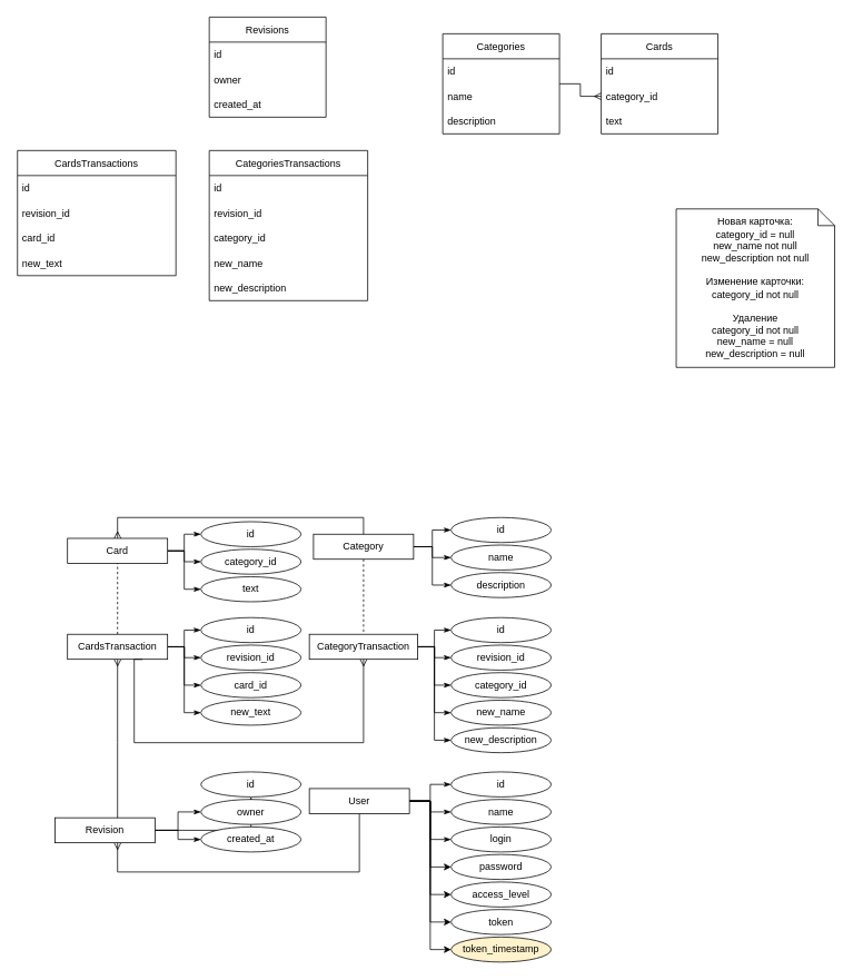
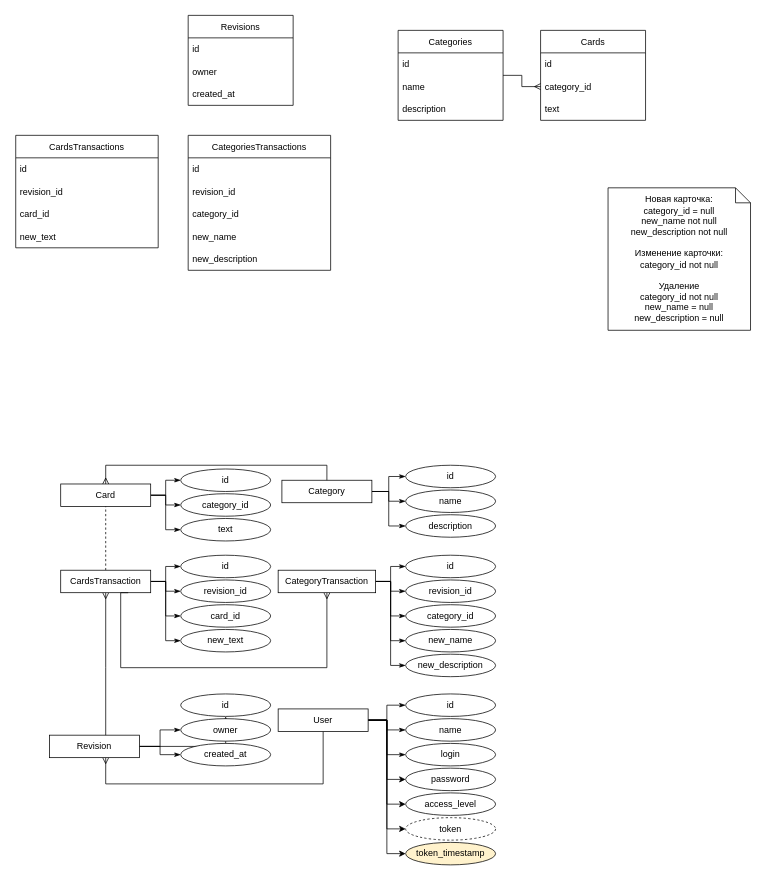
  <mxCell id="0" />
  <mxCell id="1" parent="0" />
  <mxCell id="2" style="edgeStyle=orthogonalEdgeStyle;rounded=0;orthogonalLoop=1;jettySize=auto;html=1;endArrow=ERmany;endFill=0;" parent="1" source="3" target="9" edge="1"><mxGeometry relative="1" as="geometry" /></mxCell>
  <mxCell id="3" value="Categories" style="swimlane;fontStyle=0;childLayout=stackLayout;horizontal=1;startSize=30;horizontalStack=0;resizeParent=1;resizeParentMax=0;resizeLast=0;collapsible=1;marginBottom=0;" parent="1" vertex="1"><mxGeometry x="530" y="40" width="140" height="120" as="geometry" /></mxCell>
  <mxCell id="4" value="id" style="text;strokeColor=none;fillColor=none;align=left;verticalAlign=middle;spacingLeft=4;spacingRight=4;overflow=hidden;points=[[0,0.5],[1,0.5]];portConstraint=eastwest;rotatable=0;" parent="3" vertex="1"><mxGeometry y="30" width="140" height="30" as="geometry" /></mxCell>
  <mxCell id="5" value="name" style="text;strokeColor=none;fillColor=none;align=left;verticalAlign=middle;spacingLeft=4;spacingRight=4;overflow=hidden;points=[[0,0.5],[1,0.5]];portConstraint=eastwest;rotatable=0;" parent="3" vertex="1"><mxGeometry y="60" width="140" height="30" as="geometry" /></mxCell>
  <mxCell id="6" value="description" style="text;strokeColor=none;fillColor=none;align=left;verticalAlign=middle;spacingLeft=4;spacingRight=4;overflow=hidden;points=[[0,0.5],[1,0.5]];portConstraint=eastwest;rotatable=0;" parent="3" vertex="1"><mxGeometry y="90" width="140" height="30" as="geometry" /></mxCell>
  <mxCell id="7" value="Cards" style="swimlane;fontStyle=0;childLayout=stackLayout;horizontal=1;startSize=30;horizontalStack=0;resizeParent=1;resizeParentMax=0;resizeLast=0;collapsible=1;marginBottom=0;" parent="1" vertex="1"><mxGeometry x="720" y="40" width="140" height="120" as="geometry" /></mxCell>
  <mxCell id="8" value="id" style="text;strokeColor=none;fillColor=none;align=left;verticalAlign=middle;spacingLeft=4;spacingRight=4;overflow=hidden;points=[[0,0.5],[1,0.5]];portConstraint=eastwest;rotatable=0;" parent="7" vertex="1"><mxGeometry y="30" width="140" height="30" as="geometry" /></mxCell>
  <mxCell id="9" value="category_id" style="text;strokeColor=none;fillColor=none;align=left;verticalAlign=middle;spacingLeft=4;spacingRight=4;overflow=hidden;points=[[0,0.5],[1,0.5]];portConstraint=eastwest;rotatable=0;" parent="7" vertex="1"><mxGeometry y="60" width="140" height="30" as="geometry" /></mxCell>
  <mxCell id="10" value="text" style="text;strokeColor=none;fillColor=none;align=left;verticalAlign=middle;spacingLeft=4;spacingRight=4;overflow=hidden;points=[[0,0.5],[1,0.5]];portConstraint=eastwest;rotatable=0;" parent="7" vertex="1"><mxGeometry y="90" width="140" height="30" as="geometry" /></mxCell>
  <mxCell id="11" value="Revisions" style="swimlane;fontStyle=0;childLayout=stackLayout;horizontal=1;startSize=30;horizontalStack=0;resizeParent=1;resizeParentMax=0;resizeLast=0;collapsible=1;marginBottom=0;" parent="1" vertex="1"><mxGeometry x="250" y="20" width="140" height="120" as="geometry" /></mxCell>
  <mxCell id="12" value="id" style="text;strokeColor=none;fillColor=none;align=left;verticalAlign=middle;spacingLeft=4;spacingRight=4;overflow=hidden;points=[[0,0.5],[1,0.5]];portConstraint=eastwest;rotatable=0;" parent="11" vertex="1"><mxGeometry y="30" width="140" height="30" as="geometry" /></mxCell>
  <mxCell id="13" value="owner" style="text;strokeColor=none;fillColor=none;align=left;verticalAlign=middle;spacingLeft=4;spacingRight=4;overflow=hidden;points=[[0,0.5],[1,0.5]];portConstraint=eastwest;rotatable=0;" parent="11" vertex="1"><mxGeometry y="60" width="140" height="30" as="geometry" /></mxCell>
  <mxCell id="14" value="created_at" style="text;strokeColor=none;fillColor=none;align=left;verticalAlign=middle;spacingLeft=4;spacingRight=4;overflow=hidden;points=[[0,0.5],[1,0.5]];portConstraint=eastwest;rotatable=0;" parent="11" vertex="1"><mxGeometry y="90" width="140" height="30" as="geometry" /></mxCell>
  <mxCell id="15" value="CategoriesTransactions" style="swimlane;fontStyle=0;childLayout=stackLayout;horizontal=1;startSize=30;horizontalStack=0;resizeParent=1;resizeParentMax=0;resizeLast=0;collapsible=1;marginBottom=0;" parent="1" vertex="1"><mxGeometry x="250" y="180" width="190" height="180" as="geometry" /></mxCell>
  <mxCell id="16" value="id" style="text;strokeColor=none;fillColor=none;align=left;verticalAlign=middle;spacingLeft=4;spacingRight=4;overflow=hidden;points=[[0,0.5],[1,0.5]];portConstraint=eastwest;rotatable=0;" parent="15" vertex="1"><mxGeometry y="30" width="190" height="30" as="geometry" /></mxCell>
  <mxCell id="17" value="revision_id" style="text;strokeColor=none;fillColor=none;align=left;verticalAlign=middle;spacingLeft=4;spacingRight=4;overflow=hidden;points=[[0,0.5],[1,0.5]];portConstraint=eastwest;rotatable=0;" parent="15" vertex="1"><mxGeometry y="60" width="190" height="30" as="geometry" /></mxCell>
  <mxCell id="18" value="category_id" style="text;strokeColor=none;fillColor=none;align=left;verticalAlign=middle;spacingLeft=4;spacingRight=4;overflow=hidden;points=[[0,0.5],[1,0.5]];portConstraint=eastwest;rotatable=0;" parent="15" vertex="1"><mxGeometry y="90" width="190" height="30" as="geometry" /></mxCell>
  <mxCell id="19" value="new_name" style="text;strokeColor=none;fillColor=none;align=left;verticalAlign=middle;spacingLeft=4;spacingRight=4;overflow=hidden;points=[[0,0.5],[1,0.5]];portConstraint=eastwest;rotatable=0;" parent="15" vertex="1"><mxGeometry y="120" width="190" height="30" as="geometry" /></mxCell>
  <mxCell id="20" value="new_description" style="text;strokeColor=none;fillColor=none;align=left;verticalAlign=middle;spacingLeft=4;spacingRight=4;overflow=hidden;points=[[0,0.5],[1,0.5]];portConstraint=eastwest;rotatable=0;" parent="15" vertex="1"><mxGeometry y="150" width="190" height="30" as="geometry" /></mxCell>
  <mxCell id="21" value="Новая карточка:&lt;br&gt;&lt;span style=&quot;text-align: left&quot;&gt;category_id = null&lt;br&gt;&lt;/span&gt;&lt;span style=&quot;text-align: left&quot;&gt;new_name not null&lt;br&gt;&lt;/span&gt;&lt;span style=&quot;text-align: left&quot;&gt;new_description not null&lt;br&gt;&lt;/span&gt;&lt;span style=&quot;text-align: left&quot;&gt;&lt;br&gt;Изменение карточки:&lt;br&gt;&lt;/span&gt;&lt;span style=&quot;text-align: left&quot;&gt;category_id&amp;nbsp;not null&lt;br&gt;&lt;/span&gt;&lt;span style=&quot;text-align: left&quot;&gt;&lt;br&gt;Удаление&lt;br&gt;&lt;/span&gt;&lt;span style=&quot;text-align: left&quot;&gt;category_id not null&lt;/span&gt;&lt;span style=&quot;text-align: left&quot;&gt;&lt;br&gt;&lt;/span&gt;&lt;span style=&quot;text-align: left&quot;&gt;new_name = null&lt;/span&gt;&lt;span style=&quot;text-align: left&quot;&gt;&lt;br&gt;&lt;/span&gt;&lt;span style=&quot;text-align: left&quot;&gt;new_description = null&lt;/span&gt;&lt;span style=&quot;text-align: left&quot;&gt;&lt;br&gt;&lt;/span&gt;" style="shape=note;size=20;whiteSpace=wrap;html=1;" parent="1" vertex="1"><mxGeometry x="810" y="250" width="190" height="190" as="geometry" /></mxCell>
  <mxCell id="22" value="CardsTransactions" style="swimlane;fontStyle=0;childLayout=stackLayout;horizontal=1;startSize=30;horizontalStack=0;resizeParent=1;resizeParentMax=0;resizeLast=0;collapsible=1;marginBottom=0;" parent="1" vertex="1"><mxGeometry x="20" y="180" width="190" height="150" as="geometry" /></mxCell>
  <mxCell id="23" value="id" style="text;strokeColor=none;fillColor=none;align=left;verticalAlign=middle;spacingLeft=4;spacingRight=4;overflow=hidden;points=[[0,0.5],[1,0.5]];portConstraint=eastwest;rotatable=0;" parent="22" vertex="1"><mxGeometry y="30" width="190" height="30" as="geometry" /></mxCell>
  <mxCell id="24" value="revision_id" style="text;strokeColor=none;fillColor=none;align=left;verticalAlign=middle;spacingLeft=4;spacingRight=4;overflow=hidden;points=[[0,0.5],[1,0.5]];portConstraint=eastwest;rotatable=0;" parent="22" vertex="1"><mxGeometry y="60" width="190" height="30" as="geometry" /></mxCell>
  <mxCell id="25" value="card_id" style="text;strokeColor=none;fillColor=none;align=left;verticalAlign=middle;spacingLeft=4;spacingRight=4;overflow=hidden;points=[[0,0.5],[1,0.5]];portConstraint=eastwest;rotatable=0;" parent="22" vertex="1"><mxGeometry y="90" width="190" height="30" as="geometry" /></mxCell>
  <mxCell id="26" value="new_text" style="text;strokeColor=none;fillColor=none;align=left;verticalAlign=middle;spacingLeft=4;spacingRight=4;overflow=hidden;points=[[0,0.5],[1,0.5]];portConstraint=eastwest;rotatable=0;" parent="22" vertex="1"><mxGeometry y="120" width="190" height="30" as="geometry" /></mxCell>
  <mxCell id="27" style="edgeStyle=orthogonalEdgeStyle;rounded=0;orthogonalLoop=1;jettySize=auto;html=1;endArrow=classicThin;endFill=1;" parent="1" source="31" target="32" edge="1"><mxGeometry relative="1" as="geometry" /></mxCell>
  <mxCell id="28" style="edgeStyle=orthogonalEdgeStyle;rounded=0;orthogonalLoop=1;jettySize=auto;html=1;endArrow=classicThin;endFill=1;" parent="1" source="31" target="33" edge="1"><mxGeometry relative="1" as="geometry" /></mxCell>
  <mxCell id="29" style="edgeStyle=orthogonalEdgeStyle;rounded=0;orthogonalLoop=1;jettySize=auto;html=1;entryX=0;entryY=0.5;entryDx=0;entryDy=0;endArrow=classicThin;endFill=1;" parent="1" source="31" target="34" edge="1"><mxGeometry relative="1" as="geometry" /></mxCell>
  <mxCell id="30" style="edgeStyle=orthogonalEdgeStyle;rounded=0;orthogonalLoop=1;jettySize=auto;html=1;entryX=0.5;entryY=1;entryDx=0;entryDy=0;fontSize=11;endArrow=none;endFill=0;startArrow=ERmany;startFill=0;" edge="1" parent="1" source="31" target="81"><mxGeometry relative="1" as="geometry"><Array as="points"><mxPoint x="140" y="1045" /><mxPoint x="430" y="1045" /></Array></mxGeometry></mxCell>
  <mxCell id="31" value="Revision" style="rounded=0;whiteSpace=wrap;html=1;" parent="1" vertex="1"><mxGeometry x="65" y="980" width="120" height="30" as="geometry" /></mxCell>
  <mxCell id="32" value="id" style="ellipse;whiteSpace=wrap;html=1;" parent="1" vertex="1"><mxGeometry x="240" y="925" width="120" height="30" as="geometry" /></mxCell>
  <mxCell id="33" value="&lt;span style=&quot;text-align: left&quot;&gt;owner&lt;/span&gt;" style="ellipse;whiteSpace=wrap;html=1;" parent="1" vertex="1"><mxGeometry x="240" y="958" width="120" height="30" as="geometry" /></mxCell>
  <mxCell id="34" value="&lt;span style=&quot;text-align: left&quot;&gt;created_at&lt;/span&gt;" style="ellipse;whiteSpace=wrap;html=1;" parent="1" vertex="1"><mxGeometry x="240" y="991" width="120" height="30" as="geometry" /></mxCell>
  <mxCell id="35" style="edgeStyle=orthogonalEdgeStyle;rounded=0;orthogonalLoop=1;jettySize=auto;html=1;endArrow=classicThin;endFill=1;" parent="1" source="39" target="40" edge="1"><mxGeometry relative="1" as="geometry" /></mxCell>
  <mxCell id="36" style="edgeStyle=orthogonalEdgeStyle;rounded=0;orthogonalLoop=1;jettySize=auto;html=1;endArrow=classicThin;endFill=1;" parent="1" source="39" target="41" edge="1"><mxGeometry relative="1" as="geometry" /></mxCell>
  <mxCell id="37" style="edgeStyle=orthogonalEdgeStyle;rounded=0;orthogonalLoop=1;jettySize=auto;html=1;entryX=0;entryY=0.5;entryDx=0;entryDy=0;endArrow=classicThin;endFill=1;" parent="1" source="39" target="42" edge="1"><mxGeometry relative="1" as="geometry" /></mxCell>
- <mxCell id="38" style="edgeStyle=orthogonalEdgeStyle;rounded=0;orthogonalLoop=1;jettySize=auto;html=1;dashed=1;endArrow=none;endFill=0;" parent="1" source="39" target="68" edge="1"><mxGeometry relative="1" as="geometry" /></mxCell>
  <mxCell id="39" value="Category" style="rounded=0;whiteSpace=wrap;html=1;" parent="1" vertex="1"><mxGeometry x="375" y="640" width="120" height="30" as="geometry" /></mxCell>
  <mxCell id="40" value="id" style="ellipse;whiteSpace=wrap;html=1;" parent="1" vertex="1"><mxGeometry x="540" y="620" width="120" height="30" as="geometry" /></mxCell>
  <mxCell id="41" value="&lt;span style=&quot;text-align: left&quot;&gt;name&lt;/span&gt;" style="ellipse;whiteSpace=wrap;html=1;" parent="1" vertex="1"><mxGeometry x="540" y="653" width="120" height="30" as="geometry" /></mxCell>
  <mxCell id="42" value="&lt;span style=&quot;text-align: left&quot;&gt;description&lt;/span&gt;" style="ellipse;whiteSpace=wrap;html=1;" parent="1" vertex="1"><mxGeometry x="540" y="686" width="120" height="30" as="geometry" /></mxCell>
  <mxCell id="43" style="edgeStyle=orthogonalEdgeStyle;rounded=0;orthogonalLoop=1;jettySize=auto;html=1;endArrow=classicThin;endFill=1;" parent="1" source="47" target="48" edge="1"><mxGeometry relative="1" as="geometry" /></mxCell>
  <mxCell id="44" style="edgeStyle=orthogonalEdgeStyle;rounded=0;orthogonalLoop=1;jettySize=auto;html=1;endArrow=classicThin;endFill=1;" parent="1" source="47" target="49" edge="1"><mxGeometry relative="1" as="geometry" /></mxCell>
  <mxCell id="45" style="edgeStyle=orthogonalEdgeStyle;rounded=0;orthogonalLoop=1;jettySize=auto;html=1;entryX=0;entryY=0.5;entryDx=0;entryDy=0;endArrow=classicThin;endFill=1;" parent="1" source="47" target="50" edge="1"><mxGeometry relative="1" as="geometry" /></mxCell>
  <mxCell id="46" style="edgeStyle=orthogonalEdgeStyle;rounded=0;orthogonalLoop=1;jettySize=auto;html=1;entryX=0.5;entryY=0;entryDx=0;entryDy=0;startArrow=ERmany;startFill=0;endArrow=none;endFill=0;" parent="1" source="47" target="39" edge="1"><mxGeometry relative="1" as="geometry"><Array as="points"><mxPoint x="140" y="620" /><mxPoint x="435" y="620" /></Array></mxGeometry></mxCell>
  <mxCell id="47" value="Card" style="rounded=0;whiteSpace=wrap;html=1;" parent="1" vertex="1"><mxGeometry x="80" y="645" width="120" height="30" as="geometry" /></mxCell>
  <mxCell id="48" value="id" style="ellipse;whiteSpace=wrap;html=1;" parent="1" vertex="1"><mxGeometry x="240" y="625" width="120" height="30" as="geometry" /></mxCell>
  <mxCell id="49" value="&lt;span style=&quot;text-align: left&quot;&gt;category_id&lt;/span&gt;" style="ellipse;whiteSpace=wrap;html=1;" parent="1" vertex="1"><mxGeometry x="240" y="658" width="120" height="30" as="geometry" /></mxCell>
  <mxCell id="50" value="&lt;span style=&quot;text-align: left&quot;&gt;text&lt;/span&gt;" style="ellipse;whiteSpace=wrap;html=1;" parent="1" vertex="1"><mxGeometry x="240" y="691" width="120" height="30" as="geometry" /></mxCell>
  <mxCell id="51" style="edgeStyle=orthogonalEdgeStyle;rounded=0;orthogonalLoop=1;jettySize=auto;html=1;endArrow=classicThin;endFill=1;" parent="1" source="57" target="58" edge="1"><mxGeometry relative="1" as="geometry" /></mxCell>
  <mxCell id="52" style="edgeStyle=orthogonalEdgeStyle;rounded=0;orthogonalLoop=1;jettySize=auto;html=1;endArrow=classicThin;endFill=1;" parent="1" source="57" target="59" edge="1"><mxGeometry relative="1" as="geometry" /></mxCell>
  <mxCell id="53" style="edgeStyle=orthogonalEdgeStyle;rounded=0;orthogonalLoop=1;jettySize=auto;html=1;entryX=0;entryY=0.5;entryDx=0;entryDy=0;endArrow=classicThin;endFill=1;" parent="1" source="57" target="60" edge="1"><mxGeometry relative="1" as="geometry" /></mxCell>
  <mxCell id="54" style="edgeStyle=orthogonalEdgeStyle;rounded=0;orthogonalLoop=1;jettySize=auto;html=1;entryX=0;entryY=0.5;entryDx=0;entryDy=0;endArrow=classicThin;endFill=1;" parent="1" source="57" target="61" edge="1"><mxGeometry relative="1" as="geometry" /></mxCell>
  <mxCell id="55" style="edgeStyle=orthogonalEdgeStyle;rounded=0;orthogonalLoop=1;jettySize=auto;html=1;endArrow=none;endFill=0;dashed=1;" parent="1" source="57" target="47" edge="1"><mxGeometry relative="1" as="geometry" /></mxCell>
  <mxCell id="56" style="edgeStyle=orthogonalEdgeStyle;rounded=0;orthogonalLoop=1;jettySize=auto;html=1;endArrow=none;endFill=0;startArrow=ERmany;startFill=0;" parent="1" source="57" target="31" edge="1"><mxGeometry relative="1" as="geometry"><Array as="points"><mxPoint x="140" y="890" /><mxPoint x="140" y="890" /></Array></mxGeometry></mxCell>
  <mxCell id="57" value="&lt;span&gt;CardsTransaction&lt;/span&gt;" style="rounded=0;whiteSpace=wrap;html=1;" parent="1" vertex="1"><mxGeometry x="80" y="760" width="120" height="30" as="geometry" /></mxCell>
  <mxCell id="58" value="id" style="ellipse;whiteSpace=wrap;html=1;" parent="1" vertex="1"><mxGeometry x="240" y="740" width="120" height="30" as="geometry" /></mxCell>
  <mxCell id="59" value="&lt;span style=&quot;text-align: left&quot;&gt;revision_id&lt;/span&gt;" style="ellipse;whiteSpace=wrap;html=1;" parent="1" vertex="1"><mxGeometry x="240" y="773" width="120" height="30" as="geometry" /></mxCell>
  <mxCell id="60" value="&lt;span style=&quot;text-align: left&quot;&gt;card_id&lt;/span&gt;" style="ellipse;whiteSpace=wrap;html=1;" parent="1" vertex="1"><mxGeometry x="240" y="806" width="120" height="30" as="geometry" /></mxCell>
  <mxCell id="61" value="&lt;span style=&quot;text-align: left&quot;&gt;new_text&lt;/span&gt;" style="ellipse;whiteSpace=wrap;html=1;" parent="1" vertex="1"><mxGeometry x="240" y="839" width="120" height="30" as="geometry" /></mxCell>
  <mxCell id="62" style="edgeStyle=orthogonalEdgeStyle;rounded=0;orthogonalLoop=1;jettySize=auto;html=1;endArrow=classicThin;endFill=1;" parent="1" source="68" target="69" edge="1"><mxGeometry relative="1" as="geometry" /></mxCell>
  <mxCell id="63" style="edgeStyle=orthogonalEdgeStyle;rounded=0;orthogonalLoop=1;jettySize=auto;html=1;endArrow=classicThin;endFill=1;" parent="1" source="68" target="70" edge="1"><mxGeometry relative="1" as="geometry" /></mxCell>
  <mxCell id="64" style="edgeStyle=orthogonalEdgeStyle;rounded=0;orthogonalLoop=1;jettySize=auto;html=1;entryX=0;entryY=0.5;entryDx=0;entryDy=0;endArrow=classicThin;endFill=1;" parent="1" source="68" target="71" edge="1"><mxGeometry relative="1" as="geometry" /></mxCell>
  <mxCell id="65" style="edgeStyle=orthogonalEdgeStyle;rounded=0;orthogonalLoop=1;jettySize=auto;html=1;entryX=0;entryY=0.5;entryDx=0;entryDy=0;endArrow=classicThin;endFill=1;" parent="1" source="68" target="72" edge="1"><mxGeometry relative="1" as="geometry" /></mxCell>
  <mxCell id="66" style="edgeStyle=orthogonalEdgeStyle;rounded=0;orthogonalLoop=1;jettySize=auto;html=1;entryX=0;entryY=0.5;entryDx=0;entryDy=0;endArrow=classicThin;endFill=1;" parent="1" source="68" target="73" edge="1"><mxGeometry relative="1" as="geometry" /></mxCell>
  <mxCell id="67" style="edgeStyle=orthogonalEdgeStyle;rounded=0;orthogonalLoop=1;jettySize=auto;html=1;entryX=0.75;entryY=1;entryDx=0;entryDy=0;fontSize=11;endArrow=none;endFill=0;startArrow=ERmany;startFill=0;" edge="1" parent="1" source="68" target="57"><mxGeometry relative="1" as="geometry"><Array as="points"><mxPoint x="435" y="890" /><mxPoint x="160" y="890" /><mxPoint x="160" y="790" /></Array></mxGeometry></mxCell>
  <mxCell id="68" value="&lt;span&gt;CategoryTransaction&lt;/span&gt;" style="rounded=0;whiteSpace=wrap;html=1;" parent="1" vertex="1"><mxGeometry x="370" y="760" width="130" height="30" as="geometry" /></mxCell>
  <mxCell id="69" value="id" style="ellipse;whiteSpace=wrap;html=1;" parent="1" vertex="1"><mxGeometry x="540" y="740" width="120" height="30" as="geometry" /></mxCell>
  <mxCell id="70" value="&lt;span style=&quot;text-align: left&quot;&gt;revision_id&lt;/span&gt;" style="ellipse;whiteSpace=wrap;html=1;" parent="1" vertex="1"><mxGeometry x="540" y="773" width="120" height="30" as="geometry" /></mxCell>
  <mxCell id="71" value="&lt;span style=&quot;text-align: left&quot;&gt;category_id&lt;/span&gt;" style="ellipse;whiteSpace=wrap;html=1;" parent="1" vertex="1"><mxGeometry x="540" y="806" width="120" height="30" as="geometry" /></mxCell>
  <mxCell id="72" value="&lt;span style=&quot;text-align: left&quot;&gt;new_name&lt;/span&gt;" style="ellipse;whiteSpace=wrap;html=1;" parent="1" vertex="1"><mxGeometry x="540" y="839" width="120" height="30" as="geometry" /></mxCell>
  <mxCell id="73" value="&lt;span style=&quot;text-align: left&quot;&gt;new_description&lt;/span&gt;" style="ellipse;whiteSpace=wrap;html=1;" parent="1" vertex="1"><mxGeometry x="540" y="872" width="120" height="30" as="geometry" /></mxCell>
  <mxCell id="74" style="edgeStyle=orthogonalEdgeStyle;rounded=0;orthogonalLoop=1;jettySize=auto;html=1;endArrow=classicThin;endFill=1;" edge="1" parent="1" source="81" target="82"><mxGeometry relative="1" as="geometry" /></mxCell>
  <mxCell id="75" style="edgeStyle=orthogonalEdgeStyle;rounded=0;orthogonalLoop=1;jettySize=auto;html=1;endArrow=classicThin;endFill=1;" edge="1" parent="1" source="81" target="83"><mxGeometry relative="1" as="geometry" /></mxCell>
  <mxCell id="76" style="edgeStyle=orthogonalEdgeStyle;rounded=0;orthogonalLoop=1;jettySize=auto;html=1;entryX=0;entryY=0.5;entryDx=0;entryDy=0;endArrow=classicThin;endFill=1;" edge="1" parent="1" source="81" target="84"><mxGeometry relative="1" as="geometry" /></mxCell>
  <mxCell id="77" style="edgeStyle=orthogonalEdgeStyle;rounded=0;orthogonalLoop=1;jettySize=auto;html=1;entryX=0;entryY=0.5;entryDx=0;entryDy=0;fontSize=11;" edge="1" parent="1" source="81" target="85"><mxGeometry relative="1" as="geometry" /></mxCell>
  <mxCell id="78" style="edgeStyle=orthogonalEdgeStyle;rounded=0;orthogonalLoop=1;jettySize=auto;html=1;entryX=0;entryY=0.5;entryDx=0;entryDy=0;fontSize=11;" edge="1" parent="1" source="81" target="87"><mxGeometry relative="1" as="geometry" /></mxCell>
  <mxCell id="79" style="edgeStyle=orthogonalEdgeStyle;rounded=0;orthogonalLoop=1;jettySize=auto;html=1;entryX=0;entryY=0.5;entryDx=0;entryDy=0;fontSize=11;" edge="1" parent="1" source="81" target="86"><mxGeometry relative="1" as="geometry" /></mxCell>
  <mxCell id="80" style="edgeStyle=orthogonalEdgeStyle;rounded=0;orthogonalLoop=1;jettySize=auto;html=1;entryX=0;entryY=0.5;entryDx=0;entryDy=0;fontSize=11;" edge="1" parent="1" source="81" target="88"><mxGeometry relative="1" as="geometry" /></mxCell>
  <mxCell id="81" value="User" style="rounded=0;whiteSpace=wrap;html=1;" vertex="1" parent="1"><mxGeometry x="370" y="945" width="120" height="30" as="geometry" /></mxCell>
  <mxCell id="82" value="id" style="ellipse;whiteSpace=wrap;html=1;" vertex="1" parent="1"><mxGeometry x="540" y="925" width="120" height="30" as="geometry" /></mxCell>
  <mxCell id="83" value="&lt;span style=&quot;text-align: left&quot;&gt;name&lt;/span&gt;" style="ellipse;whiteSpace=wrap;html=1;" vertex="1" parent="1"><mxGeometry x="540" y="958" width="120" height="30" as="geometry" /></mxCell>
  <mxCell id="84" value="&lt;span style=&quot;text-align: left&quot;&gt;login&lt;/span&gt;" style="ellipse;whiteSpace=wrap;html=1;" vertex="1" parent="1"><mxGeometry x="540" y="991" width="120" height="30" as="geometry" /></mxCell>
  <mxCell id="85" value="&lt;span style=&quot;text-align: left&quot;&gt;password&lt;/span&gt;" style="ellipse;whiteSpace=wrap;html=1;" vertex="1" parent="1"><mxGeometry x="540" y="1024" width="120" height="30" as="geometry" /></mxCell>
- <mxCell id="86" value="&lt;span style=&quot;text-align: left&quot;&gt;token&lt;/span&gt;" style="ellipse;whiteSpace=wrap;html=1;" vertex="1" parent="1"><mxGeometry x="540" y="1090" width="120" height="30" as="geometry" /></mxCell>
+ <mxCell id="86" value="&lt;span style=&quot;text-align: left&quot;&gt;token&lt;/span&gt;" style="ellipse;whiteSpace=wrap;html=1;dashed=1;" vertex="1" parent="1"><mxGeometry x="540" y="1090" width="120" height="30" as="geometry" /></mxCell>
  <mxCell id="87" value="&lt;span style=&quot;text-align: left&quot;&gt;access_level&lt;/span&gt;" style="ellipse;whiteSpace=wrap;html=1;" vertex="1" parent="1"><mxGeometry x="540" y="1057" width="120" height="30" as="geometry" /></mxCell>
  <mxCell id="88" value="&lt;span style=&quot;text-align: left&quot;&gt;token_timestamp&lt;/span&gt;" style="ellipse;whiteSpace=wrap;html=1;fillColor=#fff2cc;" vertex="1" parent="1"><mxGeometry x="540" y="1123" width="120" height="30" as="geometry" /></mxCell>
